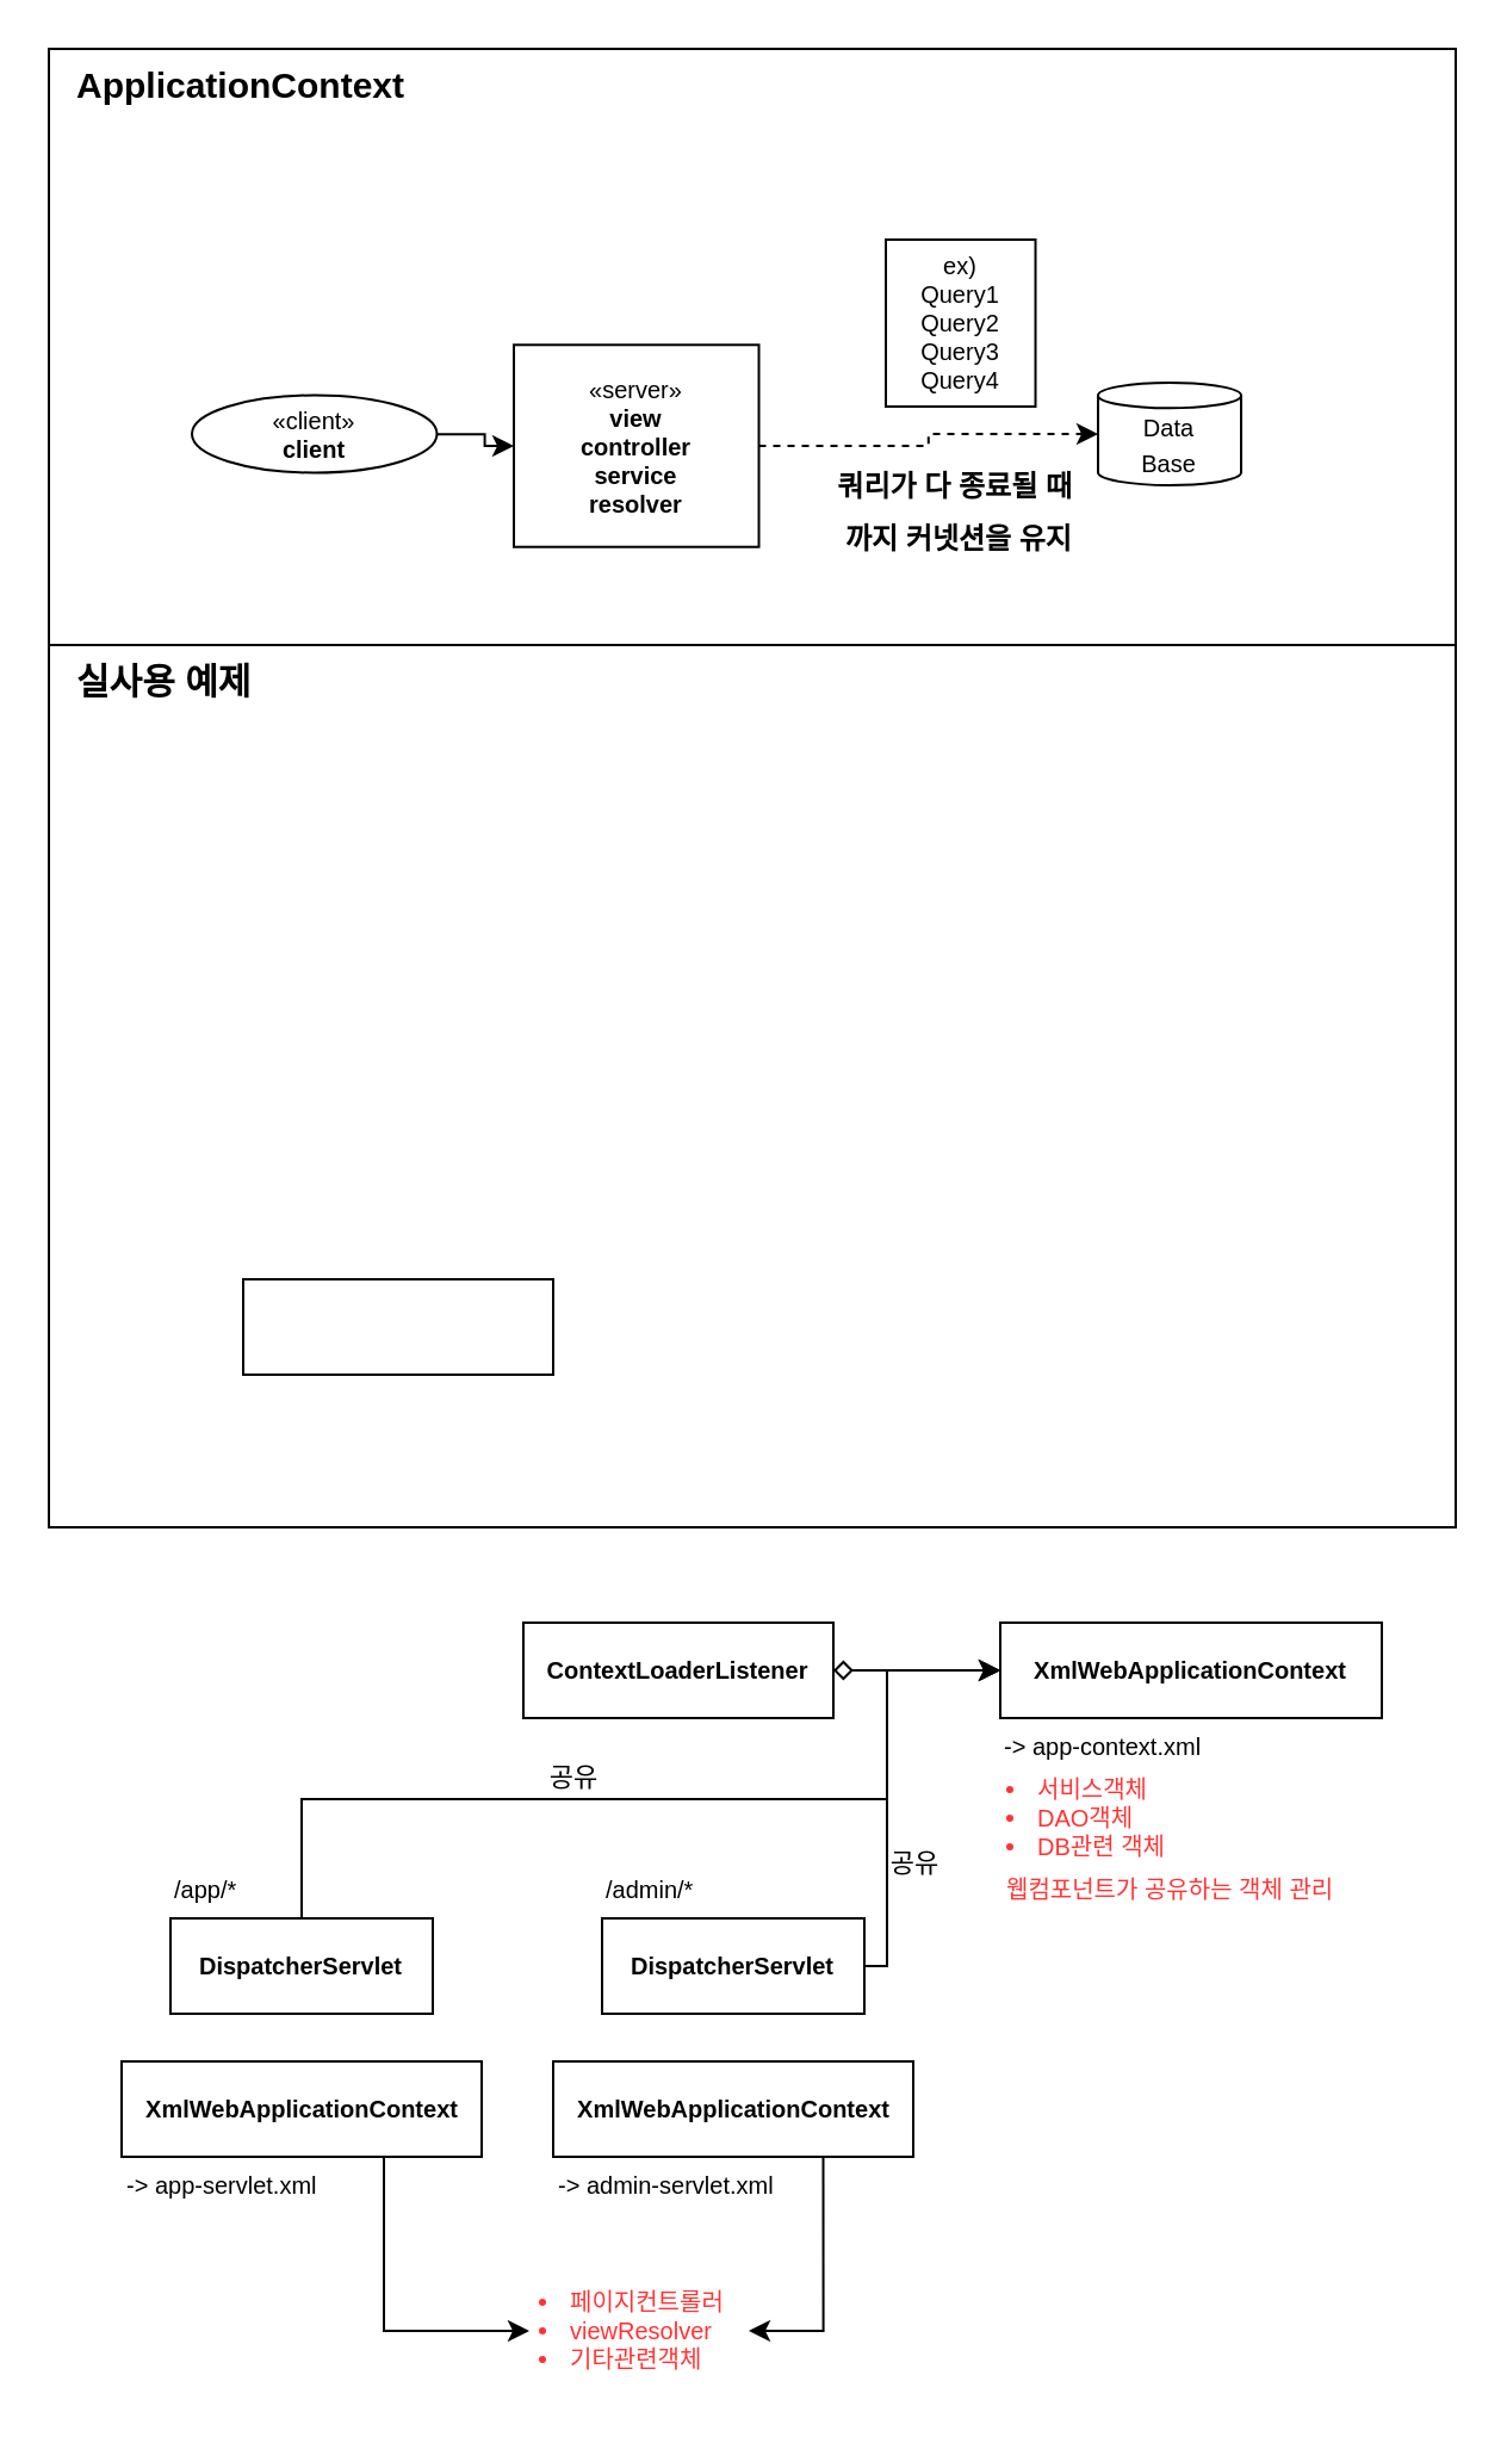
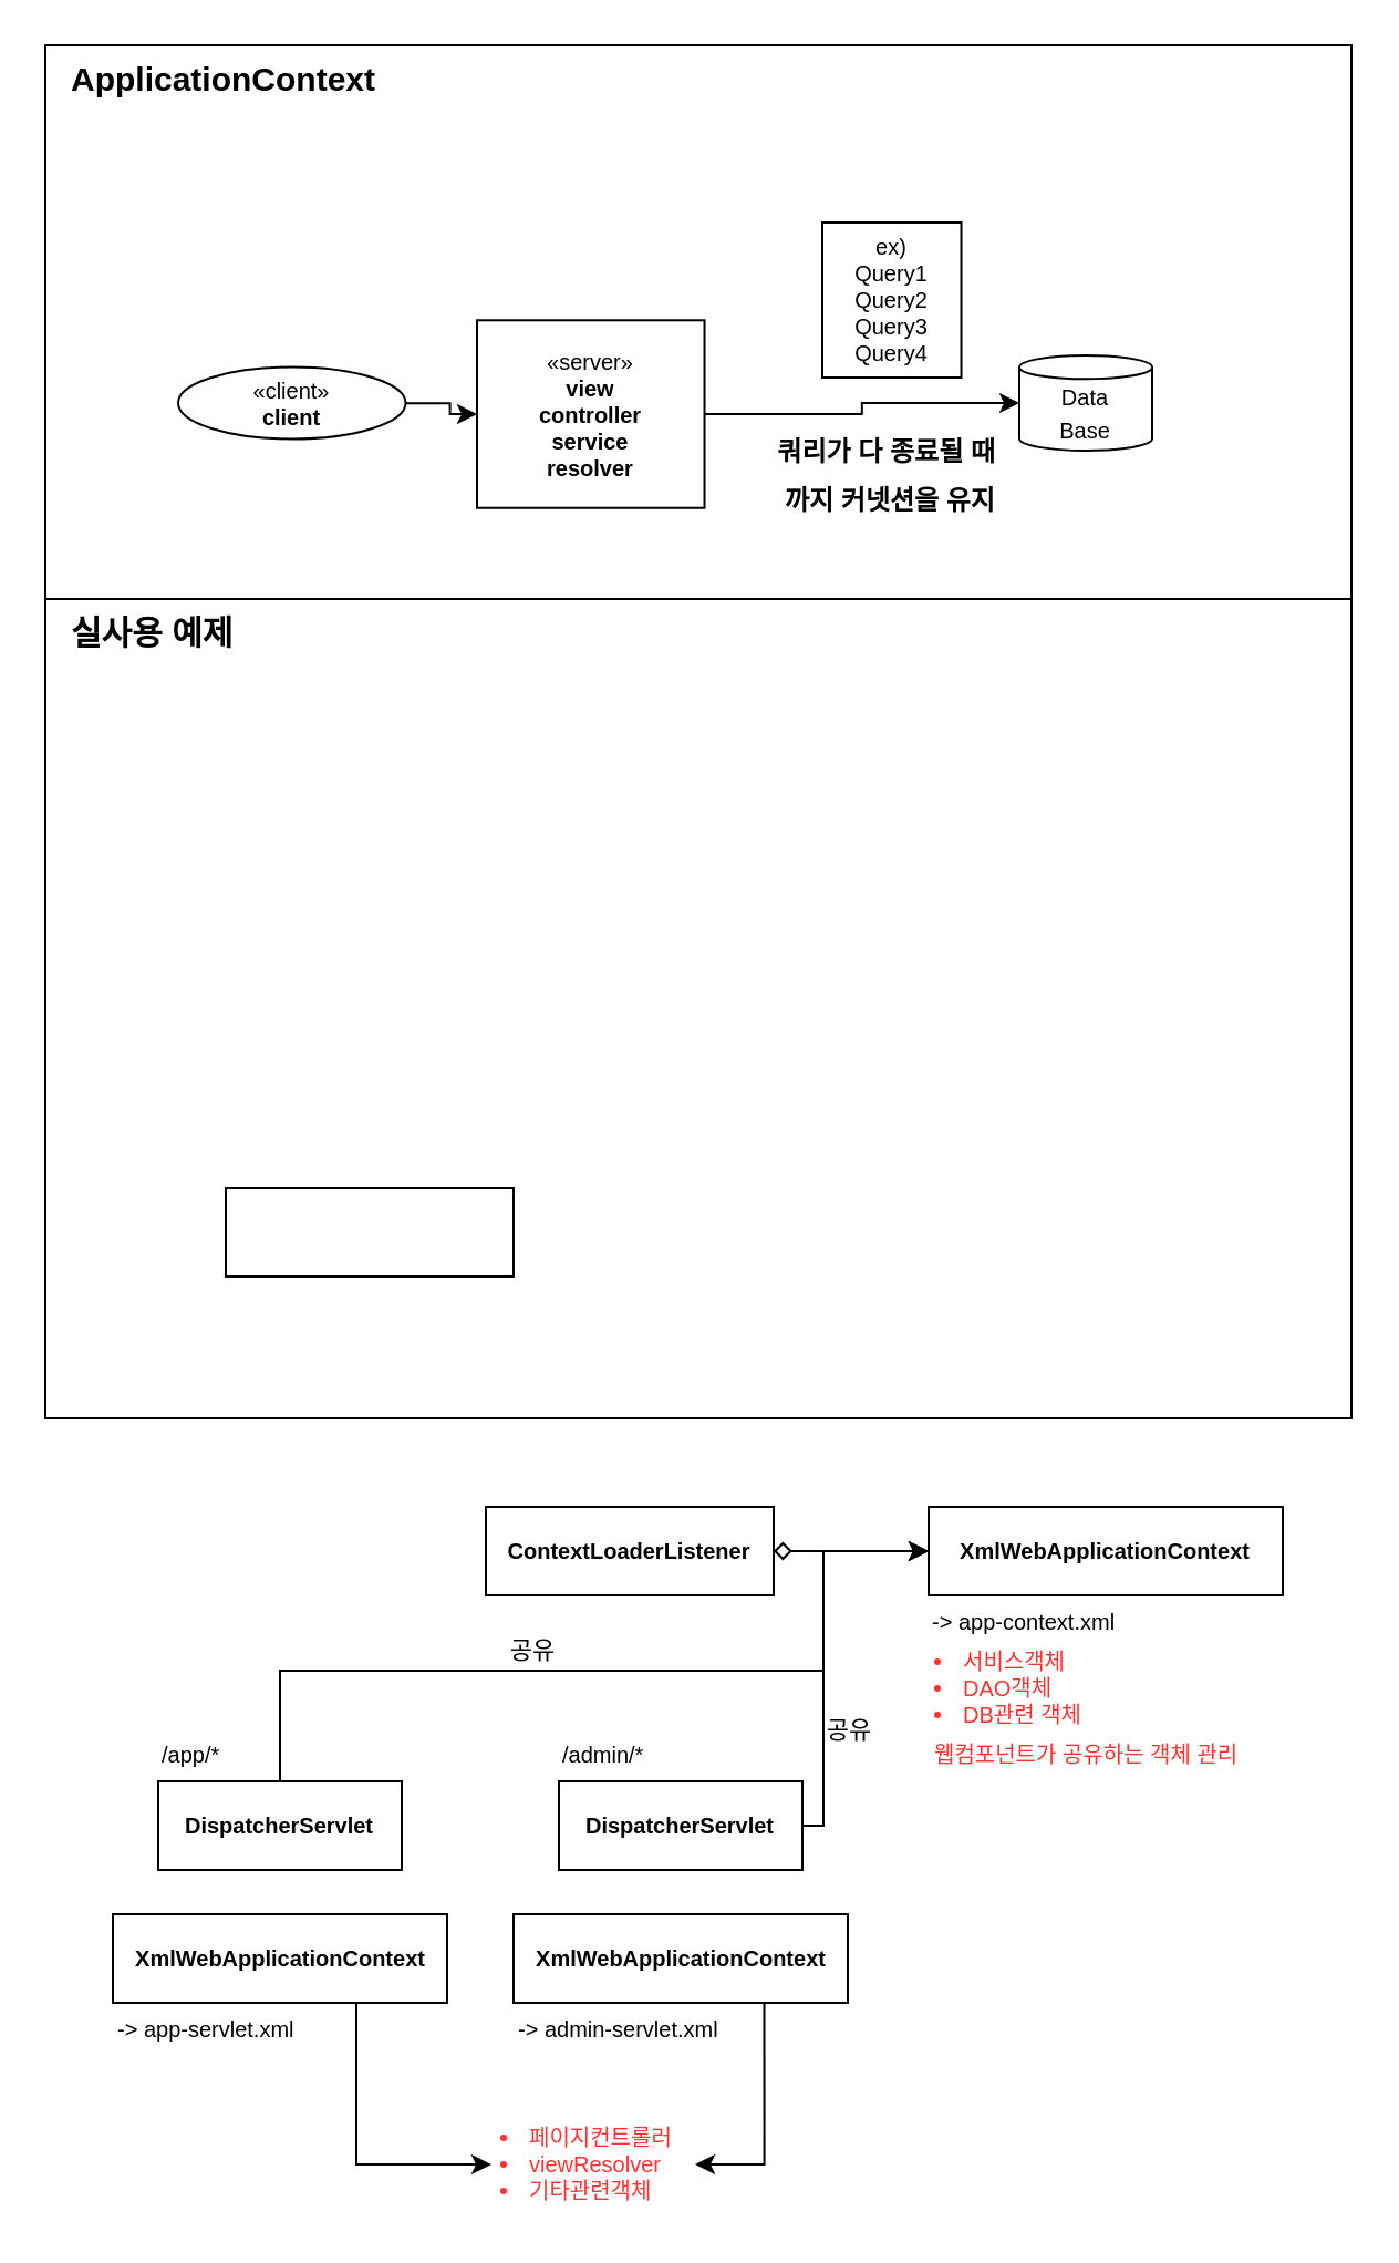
  <mxCell id="0" />
  <mxCell id="1" parent="0" />
  <mxCell id="2" value="ApplicationContext" style="rounded=0;whiteSpace=wrap;html=1;verticalAlign=top;fontStyle=1;fontSize=15;align=left;spacingLeft=10;" parent="1" vertex="1"><mxGeometry x="20" y="20" width="590" height="250" as="geometry" /></mxCell>
  <mxCell id="3" value="" style="edgeStyle=orthogonalEdgeStyle;rounded=0;orthogonalLoop=1;jettySize=auto;html=1;" parent="1" source="4" target="6" edge="1"><mxGeometry relative="1" as="geometry" /></mxCell>
  <mxCell id="4" value="&lt;div style=&quot;font-size: 10px;&quot;&gt;&lt;div style=&quot;font-size: 10px;&quot;&gt;&lt;span style=&quot;font-weight: 400; font-size: 10px;&quot;&gt;«client»&lt;/span&gt;&lt;/div&gt;&lt;/div&gt;&lt;div style=&quot;font-size: 10px;&quot;&gt;&lt;span style=&quot;background-color: initial; font-size: 10px;&quot;&gt;client&lt;/span&gt;&lt;br style=&quot;font-size: 10px;&quot;&gt;&lt;/div&gt;" style="ellipse;html=1;whiteSpace=wrap;fontStyle=1;verticalAlign=middle;fontColor=default;fillColor=default;strokeColor=default;fontSize=10;" parent="1" vertex="1"><mxGeometry x="80" y="165.27" width="102.76" height="32.47" as="geometry" /></mxCell>
- <mxCell id="5" value="" style="edgeStyle=orthogonalEdgeStyle;rounded=0;orthogonalLoop=1;jettySize=auto;html=1;dashed=1;" parent="1" source="6" target="7" edge="1"><mxGeometry relative="1" as="geometry" /></mxCell>
+ <mxCell id="5" value="" style="edgeStyle=orthogonalEdgeStyle;rounded=0;orthogonalLoop=1;jettySize=auto;html=1;" parent="1" source="6" target="7" edge="1"><mxGeometry relative="1" as="geometry" /></mxCell>
  <mxCell id="6" value="&lt;div style=&quot;font-size: 10px;&quot;&gt;&lt;div style=&quot;font-size: 10px;&quot;&gt;&lt;span style=&quot;font-weight: 400; font-size: 10px;&quot;&gt;«&lt;/span&gt;&lt;span style=&quot;font-weight: 400;&quot;&gt;server&lt;/span&gt;&lt;span style=&quot;font-weight: 400; font-size: 10px;&quot;&gt;»&lt;/span&gt;&lt;/div&gt;&lt;/div&gt;&lt;div style=&quot;font-size: 10px;&quot;&gt;&lt;span style=&quot;background-color: initial; font-size: 10px;&quot;&gt;view&lt;/span&gt;&lt;br style=&quot;font-size: 10px;&quot;&gt;&lt;/div&gt;&lt;div style=&quot;font-size: 10px;&quot;&gt;&lt;span style=&quot;background-color: initial; font-size: 10px;&quot;&gt;controller&lt;/span&gt;&lt;/div&gt;&lt;div style=&quot;font-size: 10px;&quot;&gt;&lt;span style=&quot;background-color: initial; font-size: 10px;&quot;&gt;service&lt;/span&gt;&lt;/div&gt;&lt;div style=&quot;font-size: 10px;&quot;&gt;resolver&lt;/div&gt;" style="html=1;whiteSpace=wrap;fontStyle=1;verticalAlign=middle;fontColor=default;fillColor=default;strokeColor=default;fontSize=10;" parent="1" vertex="1"><mxGeometry x="215" y="144.14" width="102.76" height="84.73" as="geometry" /></mxCell>
  <mxCell id="7" value="&lt;span style=&quot;font-size: 10px;&quot;&gt;Data&lt;/span&gt;&lt;div&gt;&lt;span style=&quot;font-size: 10px;&quot;&gt;Base&lt;/span&gt;&lt;/div&gt;" style="shape=cylinder3;whiteSpace=wrap;html=1;boundedLbl=1;backgroundOutline=1;size=5.326;" parent="1" vertex="1"><mxGeometry x="460" y="160.005" width="60" height="43" as="geometry" /></mxCell>
  <mxCell id="8" value="&lt;div style=&quot;font-size: 10px;&quot;&gt;&lt;div style=&quot;font-size: 10px;&quot;&gt;&lt;span style=&quot;font-weight: 400;&quot;&gt;ex)&lt;/span&gt;&lt;/div&gt;&lt;div style=&quot;font-size: 10px;&quot;&gt;&lt;span style=&quot;font-weight: 400;&quot;&gt;Query1&lt;/span&gt;&lt;/div&gt;&lt;div style=&quot;font-size: 10px;&quot;&gt;&lt;span style=&quot;font-weight: 400;&quot;&gt;Query2&lt;/span&gt;&lt;span style=&quot;font-weight: 400;&quot;&gt;&lt;br&gt;&lt;/span&gt;&lt;/div&gt;&lt;div style=&quot;font-size: 10px;&quot;&gt;&lt;span style=&quot;font-weight: 400;&quot;&gt;Query3&lt;/span&gt;&lt;span style=&quot;font-weight: 400;&quot;&gt;&lt;br&gt;&lt;/span&gt;&lt;/div&gt;&lt;div style=&quot;font-size: 10px;&quot;&gt;&lt;span style=&quot;font-weight: 400;&quot;&gt;Query4&lt;/span&gt;&lt;span style=&quot;font-weight: 400;&quot;&gt;&lt;br&gt;&lt;/span&gt;&lt;/div&gt;&lt;/div&gt;" style="html=1;whiteSpace=wrap;fontStyle=1;verticalAlign=middle;fontColor=default;fillColor=default;strokeColor=default;fontSize=10;" parent="1" vertex="1"><mxGeometry x="371" y="100" width="62.76" height="70" as="geometry" /></mxCell>
  <mxCell id="9" value="&lt;h1 style=&quot;margin-top: 0px; font-size: 12px;&quot;&gt;쿼리가 다 종료될 때&amp;nbsp;&lt;/h1&gt;&lt;h1 style=&quot;margin-top: 0px; font-size: 12px;&quot;&gt;까지 커넷션을 유지&lt;/h1&gt;" style="text;html=1;whiteSpace=wrap;overflow=hidden;rounded=0;fontSize=12;align=center;" parent="1" vertex="1"><mxGeometry x="347.38" y="190" width="110" height="56.13" as="geometry" /></mxCell>
  <mxCell id="10" value="실사용 예제" style="rounded=0;whiteSpace=wrap;html=1;verticalAlign=top;fontStyle=1;fontSize=15;align=left;spacingLeft=10;" vertex="1" parent="1"><mxGeometry x="20" y="270" width="590" height="370" as="geometry" /></mxCell>
  <mxCell id="11" value="&lt;b style=&quot;font-size: 10px;&quot;&gt;ContextLoaderListener&lt;/b&gt;" style="html=1;whiteSpace=wrap;fontSize=10;" vertex="1" parent="1"><mxGeometry x="219" y="680" width="130" height="40" as="geometry" /></mxCell>
  <mxCell id="12" style="edgeStyle=orthogonalEdgeStyle;rounded=0;orthogonalLoop=1;jettySize=auto;html=1;entryX=0;entryY=0.5;entryDx=0;entryDy=0;startArrow=diamond;startFill=0;" edge="1" parent="1" source="11" target="13"><mxGeometry relative="1" as="geometry" /></mxCell>
  <mxCell id="13" value="&lt;b style=&quot;font-size: 10px;&quot;&gt;XmlWebApplicationContext&lt;/b&gt;" style="html=1;whiteSpace=wrap;fontSize=10;" vertex="1" parent="1"><mxGeometry x="419" y="680" width="160" height="40" as="geometry" /></mxCell>
  <mxCell id="14" style="edgeStyle=orthogonalEdgeStyle;rounded=0;orthogonalLoop=1;jettySize=auto;html=1;entryX=0;entryY=0.5;entryDx=0;entryDy=0;" edge="1" parent="1" source="16" target="13"><mxGeometry relative="1" as="geometry"><Array as="points"><mxPoint x="126.5" y="754" /><mxPoint x="371.5" y="754" /><mxPoint x="371.5" y="700" /></Array></mxGeometry></mxCell>
  <mxCell id="15" value="공유" style="edgeLabel;html=1;align=center;verticalAlign=middle;resizable=0;points=[];" vertex="1" connectable="0" parent="14"><mxGeometry x="-0.095" relative="1" as="geometry"><mxPoint x="-17" y="-10" as="offset" /></mxGeometry></mxCell>
  <mxCell id="16" value="&lt;b style=&quot;font-size: 10px;&quot;&gt;DispatcherServlet&lt;/b&gt;" style="html=1;whiteSpace=wrap;fontSize=10;" vertex="1" parent="1"><mxGeometry x="71" y="804" width="110" height="40" as="geometry" /></mxCell>
  <mxCell id="17" style="edgeStyle=orthogonalEdgeStyle;rounded=0;orthogonalLoop=1;jettySize=auto;html=1;entryX=0;entryY=0.5;entryDx=0;entryDy=0;" edge="1" parent="1" source="19" target="13"><mxGeometry relative="1" as="geometry"><Array as="points"><mxPoint x="371.5" y="824" /><mxPoint x="371.5" y="700" /></Array></mxGeometry></mxCell>
  <mxCell id="18" value="공유" style="edgeLabel;html=1;align=center;verticalAlign=middle;resizable=0;points=[];" vertex="1" connectable="0" parent="17"><mxGeometry x="-0.434" y="-1" relative="1" as="geometry"><mxPoint x="10" y="-2" as="offset" /></mxGeometry></mxCell>
  <mxCell id="19" value="&lt;b style=&quot;font-size: 10px;&quot;&gt;DispatcherServlet&lt;/b&gt;" style="html=1;whiteSpace=wrap;fontSize=10;" vertex="1" parent="1"><mxGeometry x="252" y="804" width="110" height="40" as="geometry" /></mxCell>
  <mxCell id="20" value="/app/*" style="text;html=1;align=left;verticalAlign=middle;whiteSpace=wrap;rounded=0;fontColor=#000000;fontSize=10;fontStyle=0;strokeColor=none;points=[[0,0,0,0,0],[0,0.25,0,0,0],[0,0.5,0,0,0],[0,0.75,0,0,0],[0,1,0,0,0],[0.25,0,0,0,0],[0.25,1,0,0,0],[0.5,0,0,0,0],[0.5,1,0,0,0],[0.75,0,0,0,0],[0.75,1,0,0,0],[1,0,0,0,0],[1,0.25,0,0,0],[1,0.34,0,0,0],[1,0.5,0,0,0],[1,0.75,0,0,0],[1,0.84,0,0,0],[1,1,0,0,0]];" vertex="1" parent="1"><mxGeometry x="71" y="780" width="110.5" height="24" as="geometry" /></mxCell>
  <mxCell id="21" value="/admin/*" style="text;html=1;align=left;verticalAlign=middle;whiteSpace=wrap;rounded=0;fontColor=#000000;fontSize=10;fontStyle=0;strokeColor=none;points=[[0,0,0,0,0],[0,0.25,0,0,0],[0,0.5,0,0,0],[0,0.75,0,0,0],[0,1,0,0,0],[0.25,0,0,0,0],[0.25,1,0,0,0],[0.5,0,0,0,0],[0.5,1,0,0,0],[0.75,0,0,0,0],[0.75,1,0,0,0],[1,0,0,0,0],[1,0.25,0,0,0],[1,0.34,0,0,0],[1,0.5,0,0,0],[1,0.75,0,0,0],[1,0.84,0,0,0],[1,1,0,0,0]];" vertex="1" parent="1"><mxGeometry x="251.75" y="780" width="110" height="24" as="geometry" /></mxCell>
  <mxCell id="22" value="&lt;b style=&quot;font-size: 10px;&quot;&gt;XmlWebApplicationContext&lt;/b&gt;" style="html=1;whiteSpace=wrap;fontSize=10;" vertex="1" parent="1"><mxGeometry x="50.5" y="864" width="151" height="40" as="geometry" /></mxCell>
  <mxCell id="23" value="&lt;b style=&quot;font-size: 10px;&quot;&gt;XmlWebApplicationContext&lt;/b&gt;" style="html=1;whiteSpace=wrap;fontSize=10;" vertex="1" parent="1"><mxGeometry x="231.5" y="864" width="151" height="40" as="geometry" /></mxCell>
  <mxCell id="24" value="-&amp;gt; app-context.xml" style="text;html=1;align=left;verticalAlign=middle;whiteSpace=wrap;rounded=0;fontColor=#000000;fontSize=10;fontStyle=0;strokeColor=none;points=[[0,0,0,0,0],[0,0.25,0,0,0],[0,0.5,0,0,0],[0,0.75,0,0,0],[0,1,0,0,0],[0.25,0,0,0,0],[0.25,1,0,0,0],[0.5,0,0,0,0],[0.5,1,0,0,0],[0.75,0,0,0,0],[0.75,1,0,0,0],[1,0,0,0,0],[1,0.25,0,0,0],[1,0.34,0,0,0],[1,0.5,0,0,0],[1,0.75,0,0,0],[1,0.84,0,0,0],[1,1,0,0,0]];" vertex="1" parent="1"><mxGeometry x="419" y="720" width="110" height="24" as="geometry" /></mxCell>
  <mxCell id="25" value="-&amp;gt; app-servlet.xml" style="text;html=1;align=left;verticalAlign=middle;whiteSpace=wrap;rounded=0;fontColor=#000000;fontSize=10;fontStyle=0;strokeColor=none;points=[[0,0,0,0,0],[0,0.25,0,0,0],[0,0.5,0,0,0],[0,0.75,0,0,0],[0,1,0,0,0],[0.25,0,0,0,0],[0.25,1,0,0,0],[0.5,0,0,0,0],[0.5,1,0,0,0],[0.75,0,0,0,0],[0.75,1,0,0,0],[1,0,0,0,0],[1,0.25,0,0,0],[1,0.34,0,0,0],[1,0.5,0,0,0],[1,0.75,0,0,0],[1,0.84,0,0,0],[1,1,0,0,0]];" vertex="1" parent="1"><mxGeometry x="50.5" y="904" width="110" height="24" as="geometry" /></mxCell>
  <mxCell id="26" value="-&amp;gt; admin-servlet.xml" style="text;html=1;align=left;verticalAlign=middle;whiteSpace=wrap;rounded=0;fontColor=#000000;fontSize=10;fontStyle=0;strokeColor=none;points=[[0,0,0,0,0],[0,0.25,0,0,0],[0,0.5,0,0,0],[0,0.75,0,0,0],[0,1,0,0,0],[0.25,0,0,0,0],[0.25,1,0,0,0],[0.5,0,0,0,0],[0.5,1,0,0,0],[0.75,0,0,0,0],[0.75,1,0,0,0],[1,0,0,0,0],[1,0.25,0,0,0],[1,0.34,0,0,0],[1,0.5,0,0,0],[1,0.75,0,0,0],[1,0.84,0,0,0],[1,1,0,0,0]];" vertex="1" parent="1"><mxGeometry x="231.5" y="904" width="110" height="24" as="geometry" /></mxCell>
  <mxCell id="27" value="&lt;ul style=&quot;padding-left: 15px; margin-top: 0px; margin-right: 0px; margin-bottom: 0px;&quot;&gt;&lt;li&gt;페이지컨트롤러&lt;/li&gt;&lt;li&gt;viewResolver&lt;/li&gt;&lt;li&gt;기타관련객체&lt;/li&gt;&lt;/ul&gt;" style="text;html=1;align=left;verticalAlign=middle;whiteSpace=wrap;rounded=0;fontColor=#FF3333;fontSize=10;fontStyle=0;strokeColor=none;points=[[0,0,0,0,0],[0,0.25,0,0,0],[0,0.5,0,0,0],[0,0.75,0,0,0],[0,1,0,0,0],[0.25,0,0,0,0],[0.25,1,0,0,0],[0.5,0,0,0,0],[0.5,1,0,0,0],[0.75,0,0,0,0],[0.75,1,0,0,0],[1,0,0,0,0],[1,0.25,0,0,0],[1,0.34,0,0,0],[1,0.5,0,0,0],[1,0.75,0,0,0],[1,0.84,0,0,0],[1,1,0,0,0]];" vertex="1" parent="1"><mxGeometry x="221.5" y="954" width="92" height="46" as="geometry" /></mxCell>
  <mxCell id="28" value="&lt;ul style=&quot;padding-left: 15px; margin-top: 0px; margin-right: 0px; margin-bottom: 0px;&quot;&gt;&lt;li&gt;서비스객체&lt;/li&gt;&lt;li&gt;DAO객체&lt;/li&gt;&lt;li&gt;DB관련 객체&amp;nbsp;&lt;/li&gt;&lt;/ul&gt;" style="text;html=1;align=left;verticalAlign=middle;whiteSpace=wrap;rounded=0;fontColor=#FF3333;fontSize=10;fontStyle=0;strokeColor=none;points=[[0,0,0,0,0],[0,0.25,0,0,0],[0,0.5,0,0,0],[0,0.75,0,0,0],[0,1,0,0,0],[0.25,0,0,0,0],[0.25,1,0,0,0],[0.5,0,0,0,0],[0.5,1,0,0,0],[0.75,0,0,0,0],[0.75,1,0,0,0],[1,0,0,0,0],[1,0.25,0,0,0],[1,0.34,0,0,0],[1,0.5,0,0,0],[1,0.75,0,0,0],[1,0.84,0,0,0],[1,1,0,0,0]];" vertex="1" parent="1"><mxGeometry x="418" y="744" width="151" height="36" as="geometry" /></mxCell>
  <mxCell id="29" value="웹컴포넌트가 공유하는 객체 관리" style="text;html=1;align=left;verticalAlign=middle;whiteSpace=wrap;rounded=0;fontColor=#FF3333;fontSize=10;fontStyle=0;strokeColor=none;points=[[0,0,0,0,0],[0,0.25,0,0,0],[0,0.5,0,0,0],[0,0.75,0,0,0],[0,1,0,0,0],[0.25,0,0,0,0],[0.25,1,0,0,0],[0.5,0,0,0,0],[0.5,1,0,0,0],[0.75,0,0,0,0],[0.75,1,0,0,0],[1,0,0,0,0],[1,0.25,0,0,0],[1,0.34,0,0,0],[1,0.5,0,0,0],[1,0.75,0,0,0],[1,0.84,0,0,0],[1,1,0,0,0]];" vertex="1" parent="1"><mxGeometry x="420.25" y="780" width="159.25" height="24" as="geometry" /></mxCell>
  <mxCell id="30" style="edgeStyle=orthogonalEdgeStyle;rounded=0;orthogonalLoop=1;jettySize=auto;html=1;exitX=1;exitY=0;exitDx=0;exitDy=0;exitPerimeter=0;entryX=0;entryY=0.5;entryDx=0;entryDy=0;entryPerimeter=0;" edge="1" parent="1" source="25" target="27"><mxGeometry relative="1" as="geometry"><Array as="points"><mxPoint x="160.5" y="977" /></Array></mxGeometry></mxCell>
  <mxCell id="31" style="edgeStyle=orthogonalEdgeStyle;rounded=0;orthogonalLoop=1;jettySize=auto;html=1;exitX=0.75;exitY=1;exitDx=0;exitDy=0;entryX=1;entryY=0.5;entryDx=0;entryDy=0;entryPerimeter=0;" edge="1" parent="1" source="23" target="27"><mxGeometry relative="1" as="geometry" /></mxCell>
  <mxCell id="32" value="" style="html=1;whiteSpace=wrap;fontSize=10;" vertex="1" parent="1"><mxGeometry x="101.5" y="536" width="130" height="40" as="geometry" /></mxCell>
